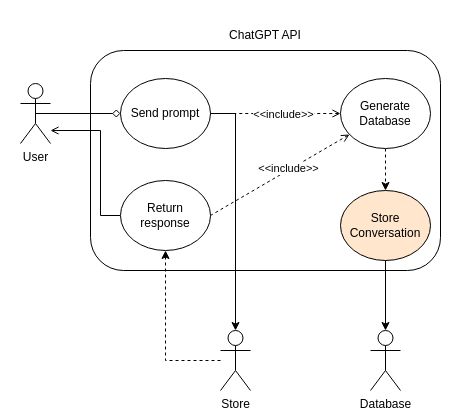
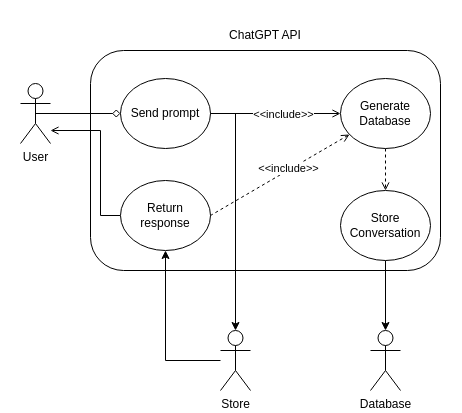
  <mxCell id="0" />
  <mxCell id="1" parent="0" />
  <mxCell id="2" value="User" style="shape=umlActor;verticalLabelPosition=bottom;verticalAlign=top;html=1;outlineConnect=0;" vertex="1" parent="1"><mxGeometry x="20" y="83" width="30" height="60" as="geometry" /></mxCell>
  <mxCell id="3" value="" style="rounded=1;whiteSpace=wrap;html=1;" vertex="1" parent="1"><mxGeometry x="90" y="50" width="350" height="220" as="geometry" /></mxCell>
  <mxCell id="4" value="ChatGPT API" style="text;html=1;strokeColor=none;fillColor=none;align=center;verticalAlign=middle;whiteSpace=wrap;rounded=0;" vertex="1" parent="1"><mxGeometry x="220" y="20" width="90" height="30" as="geometry" /></mxCell>
  <mxCell id="5" style="edgeStyle=orthogonalEdgeStyle;rounded=0;orthogonalLoop=1;jettySize=auto;html=1;exitX=1;exitY=0.5;exitDx=0;exitDy=0;entryX=0.5;entryY=0;entryDx=0;entryDy=0;entryPerimeter=0;" edge="1" parent="1" source="6" target="9"><mxGeometry relative="1" as="geometry" /></mxCell>
  <mxCell id="6" value="Send prompt" style="ellipse;whiteSpace=wrap;html=1;" vertex="1" parent="1"><mxGeometry x="120" y="78" width="90" height="70" as="geometry" /></mxCell>
  <mxCell id="7" style="edgeStyle=orthogonalEdgeStyle;rounded=0;orthogonalLoop=1;jettySize=auto;html=1;exitX=0.5;exitY=0.5;exitDx=0;exitDy=0;exitPerimeter=0;endArrow=diamond;endFill=0;" edge="1" parent="1" source="2" target="6"><mxGeometry relative="1" as="geometry" /></mxCell>
- <mxCell id="8" style="edgeStyle=orthogonalEdgeStyle;rounded=0;orthogonalLoop=1;jettySize=auto;html=1;entryX=0.5;entryY=1;entryDx=0;entryDy=0;dashed=1;" edge="1" parent="1" source="9" target="12"><mxGeometry relative="1" as="geometry"><Array as="points"><mxPoint x="165" y="360" /></Array></mxGeometry></mxCell>
+ <mxCell id="8" style="edgeStyle=orthogonalEdgeStyle;rounded=0;orthogonalLoop=1;jettySize=auto;html=1;entryX=0.5;entryY=1;entryDx=0;entryDy=0;" edge="1" parent="1" source="9" target="12"><mxGeometry relative="1" as="geometry"><Array as="points"><mxPoint x="165" y="360" /></Array></mxGeometry></mxCell>
  <mxCell id="9" value="Store" style="shape=umlActor;verticalLabelPosition=bottom;verticalAlign=top;html=1;outlineConnect=0;" vertex="1" parent="1"><mxGeometry x="220" y="330" width="30" height="60" as="geometry" /></mxCell>
  <mxCell id="10" value="Database" style="shape=umlActor;verticalLabelPosition=bottom;verticalAlign=top;html=1;outlineConnect=0;" vertex="1" parent="1"><mxGeometry x="370" y="330" width="30" height="60" as="geometry" /></mxCell>
  <mxCell id="11" style="edgeStyle=orthogonalEdgeStyle;rounded=0;orthogonalLoop=1;jettySize=auto;html=1;exitX=0;exitY=0.5;exitDx=0;exitDy=0;endArrow=open;" edge="1" parent="1" source="12" target="2"><mxGeometry relative="1" as="geometry"><Array as="points"><mxPoint x="100" y="215" /><mxPoint x="100" y="130" /></Array></mxGeometry></mxCell>
  <mxCell id="12" value="Return response" style="ellipse;whiteSpace=wrap;html=1;" vertex="1" parent="1"><mxGeometry x="120" y="180" width="90" height="70" as="geometry" /></mxCell>
- <mxCell id="13" style="edgeStyle=orthogonalEdgeStyle;rounded=0;orthogonalLoop=1;jettySize=auto;html=1;exitX=0.5;exitY=1;exitDx=0;exitDy=0;dashed=1;" edge="1" parent="1" source="14" target="20"><mxGeometry relative="1" as="geometry" /></mxCell>
+ <mxCell id="13" style="edgeStyle=orthogonalEdgeStyle;rounded=0;orthogonalLoop=1;jettySize=auto;html=1;exitX=0.5;exitY=1;exitDx=0;exitDy=0;dashed=1;endArrow=open;" edge="1" parent="1" source="14" target="20"><mxGeometry relative="1" as="geometry" /></mxCell>
  <mxCell id="14" value="Generate Database" style="ellipse;whiteSpace=wrap;html=1;" vertex="1" parent="1"><mxGeometry x="340" y="78" width="90" height="70" as="geometry" /></mxCell>
  <mxCell id="15" value="" style="endArrow=none;dashed=1;html=1;rounded=0;entryX=1;entryY=0.5;entryDx=0;entryDy=0;startArrow=open;startFill=0;" edge="1" parent="1" source="14" target="12"><mxGeometry width="50" height="50" relative="1" as="geometry"><mxPoint x="70" y="320" as="sourcePoint" /><mxPoint x="120" y="270" as="targetPoint" /></mxGeometry></mxCell>
  <mxCell id="16" value="&amp;lt;&amp;lt;include&amp;gt;&amp;gt;" style="edgeLabel;html=1;align=center;verticalAlign=middle;resizable=0;points=[];" vertex="1" connectable="0" parent="15"><mxGeometry x="-0.163" y="3" relative="1" as="geometry"><mxPoint x="-5" y="-3" as="offset" /></mxGeometry></mxCell>
- <mxCell id="17" value="" style="endArrow=none;dashed=1;html=1;rounded=0;startArrow=open;startFill=0;" edge="1" parent="1" source="14" target="6"><mxGeometry width="50" height="50" relative="1" as="geometry"><mxPoint x="313" y="175" as="sourcePoint" /><mxPoint x="220" y="205" as="targetPoint" /></mxGeometry></mxCell>
+ <mxCell id="17" value="" style="endArrow=none;dashed=0;html=1;rounded=0;startArrow=open;startFill=0;" edge="1" parent="1" source="14" target="6"><mxGeometry width="50" height="50" relative="1" as="geometry"><mxPoint x="313" y="175" as="sourcePoint" /><mxPoint x="220" y="205" as="targetPoint" /></mxGeometry></mxCell>
  <mxCell id="18" value="&amp;lt;&amp;lt;include&amp;gt;&amp;gt;" style="edgeLabel;html=1;align=center;verticalAlign=middle;resizable=0;points=[];" vertex="1" connectable="0" parent="17"><mxGeometry x="-0.108" relative="1" as="geometry"><mxPoint as="offset" /></mxGeometry></mxCell>
  <mxCell id="19" style="edgeStyle=orthogonalEdgeStyle;rounded=0;orthogonalLoop=1;jettySize=auto;html=1;exitX=0.5;exitY=1;exitDx=0;exitDy=0;" edge="1" parent="1" source="20" target="10"><mxGeometry relative="1" as="geometry" /></mxCell>
- <mxCell id="20" value="Store Conversation" style="ellipse;whiteSpace=wrap;html=1;fillColor=#ffe6cc;" vertex="1" parent="1"><mxGeometry x="340" y="190" width="90" height="70" as="geometry" /></mxCell>
+ <mxCell id="20" value="Store Conversation" style="ellipse;whiteSpace=wrap;html=1;" vertex="1" parent="1"><mxGeometry x="340" y="190" width="90" height="70" as="geometry" /></mxCell>
